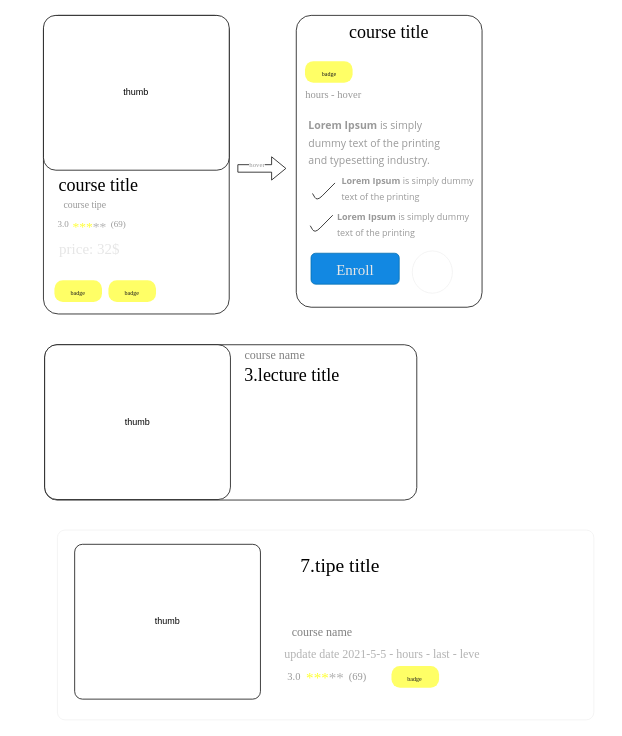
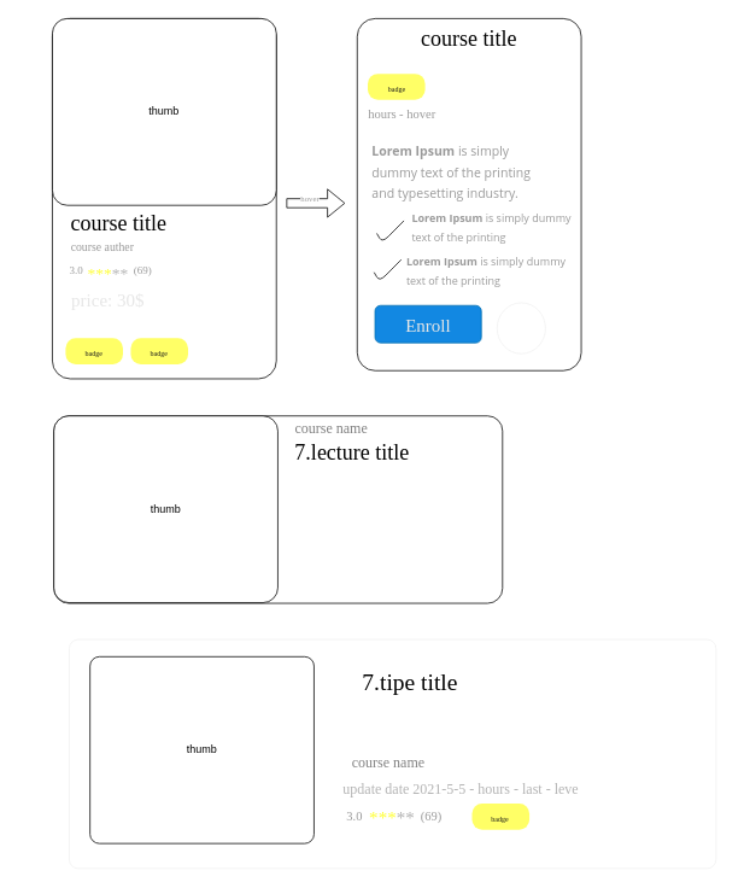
  <mxCell id="0" />
  <mxCell id="1" parent="0" />
  <mxCell id="2" value="" style="rounded=1;whiteSpace=wrap;html=1;arcSize=8;" parent="1" vertex="1"><mxGeometry x="57.38" y="20" width="247.62" height="398" as="geometry" /></mxCell>
  <mxCell id="3" value="thumb" style="rounded=1;whiteSpace=wrap;html=1;arcSize=8;" parent="1" vertex="1"><mxGeometry x="57.381" y="20" width="247.619" height="206.35" as="geometry" /></mxCell>
  <mxCell id="4" value="course title" style="text;html=1;strokeColor=none;fillColor=none;align=center;verticalAlign=middle;whiteSpace=wrap;rounded=0;fontFamily=Tahoma;spacing=2;fontSize=24;" parent="1" vertex="1"><mxGeometry x="38.001" y="226.355" width="185.714" height="41.27" as="geometry" /></mxCell>
- <mxCell id="5" value="&lt;font style=&quot;font-size: 13px&quot;&gt;course tipe&lt;/font&gt;" style="text;html=1;strokeColor=none;fillColor=none;align=center;verticalAlign=middle;whiteSpace=wrap;rounded=0;fontFamily=Tahoma;spacing=2;fontSize=13;fontColor=#999999;" parent="1" vertex="1"><mxGeometry x="20" y="250.995" width="185.714" height="41.27" as="geometry" /></mxCell>
- <mxCell id="6" value="&lt;font color=&quot;#e6e6e6&quot; style=&quot;font-size: 20px;&quot;&gt;price: 32$&lt;/font&gt;" style="text;html=1;strokeColor=none;fillColor=none;align=center;verticalAlign=middle;whiteSpace=wrap;rounded=0;fontFamily=Tahoma;fontSize=20;fontColor=#FFFF33;" parent="1" vertex="1"><mxGeometry x="60.191" y="310.001" width="117.619" height="41.27" as="geometry" /></mxCell>
+ <mxCell id="5" value="&lt;font style=&quot;font-size: 13px&quot;&gt;course auther&lt;/font&gt;" style="text;html=1;strokeColor=none;fillColor=none;align=center;verticalAlign=middle;whiteSpace=wrap;rounded=0;fontFamily=Tahoma;spacing=2;fontSize=13;fontColor=#999999;" parent="1" vertex="1"><mxGeometry x="20" y="250.995" width="185.714" height="41.27" as="geometry" /></mxCell>
+ <mxCell id="6" value="&lt;font color=&quot;#e6e6e6&quot; style=&quot;font-size: 20px;&quot;&gt;price: 30$&lt;/font&gt;" style="text;html=1;strokeColor=none;fillColor=none;align=center;verticalAlign=middle;whiteSpace=wrap;rounded=0;fontFamily=Tahoma;fontSize=20;fontColor=#FFFF33;" parent="1" vertex="1"><mxGeometry x="60.191" y="310.001" width="117.619" height="41.27" as="geometry" /></mxCell>
  <mxCell id="7" value="&lt;div&gt;&lt;span style=&quot;line-height: 0%&quot;&gt;&lt;font color=&quot;#1a1a1a&quot; style=&quot;font-size: 8px&quot;&gt;badge&lt;/font&gt;&lt;/span&gt;&lt;/div&gt;" style="rounded=1;whiteSpace=wrap;html=1;fontFamily=Tahoma;fontSize=16;fontColor=#FFFF33;strokeColor=none;arcSize=39;align=center;fillColor=#FFFF66;" parent="1" vertex="1"><mxGeometry x="72" y="373" width="63.43" height="28.89" as="geometry" /></mxCell>
  <mxCell id="8" value="" style="group" parent="1" vertex="1" connectable="0"><mxGeometry x="32" y="284" width="174" height="33.27" as="geometry" /></mxCell>
  <mxCell id="9" value="&lt;font style=&quot;font-size: 18px&quot;&gt;***&lt;font color=&quot;#b3b3b3&quot; style=&quot;font-size: 18px&quot;&gt;**&lt;/font&gt;&lt;/font&gt;" style="text;html=1;strokeColor=none;fillColor=none;align=center;verticalAlign=middle;whiteSpace=wrap;rounded=0;fontFamily=Tahoma;spacing=2;fontSize=16;fontColor=#FFFF33;" parent="8" vertex="1"><mxGeometry x="53" y="12" width="68" height="12.49" as="geometry" /></mxCell>
  <mxCell id="10" value="&lt;font color=&quot;#999999&quot; style=&quot;font-size: 12px;&quot;&gt;&lt;font style=&quot;font-size: 12px;&quot;&gt;3.0&lt;/font&gt;&amp;nbsp;&lt;/font&gt;" style="text;html=1;strokeColor=none;fillColor=none;align=center;verticalAlign=middle;whiteSpace=wrap;rounded=0;fontFamily=Tahoma;spacing=2;fontSize=12;fontColor=#FFFF33;" parent="8" vertex="1"><mxGeometry x="33.997" y="6.659" width="38.667" height="14.972" as="geometry" /></mxCell>
  <mxCell id="11" value="&lt;font color=&quot;#999999&quot; style=&quot;font-size: 12px;&quot;&gt;&lt;span style=&quot;font-size: 12px;&quot;&gt;(69)&lt;/span&gt;&lt;/font&gt;" style="text;html=1;strokeColor=none;fillColor=none;align=center;verticalAlign=middle;whiteSpace=wrap;rounded=0;fontFamily=Tahoma;spacing=2;fontSize=12;fontColor=#FFFF33;" parent="8" vertex="1"><mxGeometry x="106.004" y="6.659" width="38.667" height="14.972" as="geometry" /></mxCell>
  <mxCell id="12" value="&lt;span style=&quot;color: rgb(26 , 26 , 26) ; font-size: 8px&quot;&gt;badge&lt;/span&gt;" style="rounded=1;whiteSpace=wrap;html=1;fontFamily=Tahoma;fontSize=16;fontColor=#FFFF33;strokeColor=none;arcSize=39;align=center;fillColor=#FFFF66;" parent="1" vertex="1"><mxGeometry x="144" y="373" width="63.43" height="28.89" as="geometry" /></mxCell>
  <mxCell id="13" value="" style="group" parent="1" vertex="1" connectable="0"><mxGeometry x="59" y="452.001" width="496" height="213.999" as="geometry" /></mxCell>
  <mxCell id="14" value="" style="rounded=1;whiteSpace=wrap;html=1;arcSize=8;" parent="13" vertex="1"><mxGeometry y="6.999" width="496" height="207" as="geometry" /></mxCell>
  <mxCell id="15" value="thumb" style="rounded=1;whiteSpace=wrap;html=1;arcSize=8;" parent="13" vertex="1"><mxGeometry x="0.001" y="6.999" width="247.619" height="206.35" as="geometry" /></mxCell>
- <mxCell id="16" value="3.lecture title" style="text;html=1;strokeColor=none;fillColor=none;align=center;verticalAlign=middle;whiteSpace=wrap;rounded=0;fontFamily=Tahoma;spacing=2;fontSize=24;" parent="13" vertex="1"><mxGeometry x="237.001" y="26.994" width="185.714" height="41.27" as="geometry" /></mxCell>
+ <mxCell id="16" value="7.lecture title" style="text;html=1;strokeColor=none;fillColor=none;align=center;verticalAlign=middle;whiteSpace=wrap;rounded=0;fontFamily=Tahoma;spacing=2;fontSize=24;" parent="13" vertex="1"><mxGeometry x="237.001" y="26.994" width="185.714" height="41.27" as="geometry" /></mxCell>
  <mxCell id="17" value="&lt;font style=&quot;font-size: 16px&quot;&gt;course name&lt;/font&gt;" style="text;html=1;strokeColor=none;fillColor=none;align=center;verticalAlign=middle;whiteSpace=wrap;rounded=0;fontFamily=Tahoma;fontSize=16;fontColor=#808080;" parent="13" vertex="1"><mxGeometry x="247.621" width="117.619" height="41.27" as="geometry" /></mxCell>
  <mxCell id="18" value="" style="rounded=1;whiteSpace=wrap;html=1;arcSize=8;" parent="1" vertex="1"><mxGeometry x="394.38" y="20" width="247.62" height="389" as="geometry" /></mxCell>
  <mxCell id="19" value="course title" style="text;html=1;strokeColor=none;fillColor=none;align=center;verticalAlign=middle;whiteSpace=wrap;rounded=0;fontFamily=Tahoma;spacing=2;fontSize=24;" parent="1" vertex="1"><mxGeometry x="425.331" y="22.005" width="185.714" height="41.27" as="geometry" /></mxCell>
  <mxCell id="20" value="&lt;font color=&quot;#e6e6e6&quot; style=&quot;font-size: 20px&quot;&gt;Enroll&lt;/font&gt;" style="text;html=1;align=center;verticalAlign=middle;whiteSpace=wrap;rounded=1;fontFamily=Tahoma;fontSize=20;fontColor=#ffffff;strokeColor=#006EAF;fillColor=#1288E2;" parent="1" vertex="1"><mxGeometry x="414.001" y="337.001" width="117.619" height="41.27" as="geometry" /></mxCell>
  <mxCell id="21" value="&lt;div&gt;&lt;span style=&quot;line-height: 0%&quot;&gt;&lt;font color=&quot;#1a1a1a&quot; style=&quot;font-size: 8px&quot;&gt;badge&lt;/font&gt;&lt;/span&gt;&lt;/div&gt;" style="rounded=1;html=1;fontFamily=Tahoma;fontSize=16;fontColor=#FFFF33;strokeColor=none;arcSize=39;align=center;fillColor=#FFFF66;verticalAlign=middle;labelPosition=center;verticalLabelPosition=middle;" parent="1" vertex="1"><mxGeometry x="406" y="81" width="63.43" height="28.89" as="geometry" /></mxCell>
  <mxCell id="22" value="&lt;font color=&quot;#999999&quot; style=&quot;font-size: 14px;&quot;&gt;&lt;span style=&quot;font-size: 14px;&quot;&gt;hours - hover&lt;/span&gt;&lt;/font&gt;" style="text;html=1;strokeColor=none;fillColor=none;align=center;verticalAlign=middle;whiteSpace=wrap;rounded=0;fontFamily=Tahoma;spacing=2;fontSize=14;fontColor=#FFFF33;" parent="1" vertex="1"><mxGeometry x="367.28" y="113" width="154" height="25" as="geometry" /></mxCell>
  <mxCell id="23" value="&lt;span style=&quot;line-height: 160%&quot;&gt;&lt;strong style=&quot;margin: 0px; padding: 0px; font-family: &amp;quot;open sans&amp;quot;, arial, sans-serif;&quot;&gt;Lorem Ipsum&lt;/strong&gt;&lt;span style=&quot;font-family: &amp;quot;open sans&amp;quot;, arial, sans-serif;&quot;&gt;&amp;nbsp;is simply dummy text of the printing and typesetting industry.&amp;nbsp;&amp;nbsp;&lt;/span&gt;&lt;/span&gt;" style="text;html=1;strokeColor=none;fillColor=none;align=left;verticalAlign=middle;whiteSpace=wrap;rounded=0;fontFamily=Tahoma;fontSize=14;labelBackgroundColor=none;fontColor=#999999;" parent="1" vertex="1"><mxGeometry x="409" y="150" width="199.57" height="81" as="geometry" /></mxCell>
  <mxCell id="24" value="&lt;span style=&quot;line-height: 160%; font-size: 12px;&quot;&gt;&lt;strong style=&quot;margin: 0px; padding: 0px; font-family: &amp;quot;open sans&amp;quot;, arial, sans-serif; font-size: 12px;&quot;&gt;Lorem Ipsum&lt;/strong&gt;&lt;span style=&quot;font-family: &amp;quot;open sans&amp;quot;, arial, sans-serif; font-size: 12px;&quot;&gt;&amp;nbsp;is simply dummy text of the printing&amp;nbsp;&lt;/span&gt;&lt;/span&gt;" style="text;html=1;strokeColor=none;fillColor=none;align=left;verticalAlign=middle;whiteSpace=wrap;rounded=0;fontFamily=Tahoma;fontSize=12;labelBackgroundColor=none;fontColor=#999999;" parent="1" vertex="1"><mxGeometry x="453.21" y="231" width="199.57" height="39" as="geometry" /></mxCell>
  <mxCell id="25" value="" style="endArrow=none;html=1;fontFamily=Tahoma;fontSize=14;fontColor=#999999;fontStyle=1" parent="1" edge="1"><mxGeometry width="50" height="50" relative="1" as="geometry"><mxPoint x="416" y="257.35" as="sourcePoint" /><mxPoint x="446" y="243.35" as="targetPoint" /><Array as="points"><mxPoint x="422" y="267.62" /></Array></mxGeometry></mxCell>
  <mxCell id="26" value="&lt;span style=&quot;line-height: 160%; font-size: 12px;&quot;&gt;&lt;strong style=&quot;margin: 0px; padding: 0px; font-family: &amp;quot;open sans&amp;quot;, arial, sans-serif; font-size: 12px;&quot;&gt;Lorem Ipsum&lt;/strong&gt;&lt;span style=&quot;font-family: &amp;quot;open sans&amp;quot;, arial, sans-serif; font-size: 12px;&quot;&gt;&amp;nbsp;is simply dummy text of the printing&amp;nbsp;&lt;/span&gt;&lt;/span&gt;" style="text;html=1;strokeColor=none;fillColor=none;align=left;verticalAlign=middle;whiteSpace=wrap;rounded=0;fontFamily=Tahoma;fontSize=12;labelBackgroundColor=none;fontColor=#999999;" parent="1" vertex="1"><mxGeometry x="447" y="280.4" width="199.57" height="36.87" as="geometry" /></mxCell>
  <mxCell id="27" value="" style="endArrow=none;html=1;fontFamily=Tahoma;fontSize=14;fontColor=#999999;fontStyle=1" parent="1" edge="1"><mxGeometry width="50" height="50" relative="1" as="geometry"><mxPoint x="413" y="300.35" as="sourcePoint" /><mxPoint x="443" y="286.35" as="targetPoint" /><Array as="points"><mxPoint x="419" y="310.62" /></Array></mxGeometry></mxCell>
  <mxCell id="28" value="" style="ellipse;whiteSpace=wrap;html=1;rounded=1;labelBackgroundColor=none;strokeColor=#f0f0f0;fontFamily=Tahoma;fontSize=10;fontColor=#999999;align=left;fillColor=none;" parent="1" vertex="1"><mxGeometry x="549" y="334" width="53.46" height="56.27" as="geometry" /></mxCell>
  <mxCell id="29" value="" style="shape=flexArrow;endArrow=classic;html=1;fontFamily=Tahoma;fontSize=9;fontColor=#999999;" parent="1" edge="1"><mxGeometry width="50" height="50" relative="1" as="geometry"><mxPoint x="316" y="224" as="sourcePoint" /><mxPoint x="381" y="224" as="targetPoint" /></mxGeometry></mxCell>
  <mxCell id="30" value="hover" style="edgeLabel;html=1;align=center;verticalAlign=middle;resizable=0;points=[];fontSize=9;fontFamily=Tahoma;fontColor=#999999;" parent="29" vertex="1" connectable="0"><mxGeometry x="0.027" y="4" relative="1" as="geometry"><mxPoint x="-7.33" y="-1" as="offset" /></mxGeometry></mxCell>
  <mxCell id="31" value="" style="rounded=1;whiteSpace=wrap;html=1;labelBackgroundColor=none;strokeColor=#f0f0f0;fillColor=none;fontFamily=Tahoma;fontSize=9;fontColor=#999999;align=left;arcSize=4;" parent="1" vertex="1"><mxGeometry x="76" y="706" width="715" height="253" as="geometry" /></mxCell>
  <mxCell id="32" value="thumb" style="rounded=1;whiteSpace=wrap;html=1;arcSize=5;" parent="1" vertex="1"><mxGeometry x="99.001" y="725" width="247.619" height="206.35" as="geometry" /></mxCell>
  <mxCell id="33" value="7.tipe title" style="text;html=1;strokeColor=none;fillColor=none;align=center;verticalAlign=middle;whiteSpace=wrap;rounded=0;fontFamily=Tahoma;spacing=2;fontSize=26;" parent="1" vertex="1"><mxGeometry x="341" y="733" width="224" height="41.27" as="geometry" /></mxCell>
  <mxCell id="34" value="&lt;font style=&quot;font-size: 16px&quot;&gt;course name&lt;/font&gt;" style="text;html=1;strokeColor=none;fillColor=none;align=center;verticalAlign=middle;whiteSpace=wrap;rounded=0;fontFamily=Tahoma;fontSize=16;fontColor=#808080;" parent="1" vertex="1"><mxGeometry x="370.001" y="821.001" width="117.619" height="41.27" as="geometry" /></mxCell>
  <mxCell id="35" value="&lt;font&gt;&lt;font color=&quot;#b3b3b3&quot; style=&quot;font-size: 16px&quot;&gt;update date 2021-5-5 - hours - last - leve&lt;/font&gt;&lt;/font&gt;" style="text;html=1;strokeColor=none;fillColor=none;align=left;verticalAlign=middle;whiteSpace=wrap;rounded=0;fontFamily=Tahoma;spacing=2;fontSize=14;fontColor=#FFFF33;" parent="1" vertex="1"><mxGeometry x="377" y="860" width="430" height="22" as="geometry" /></mxCell>
  <mxCell id="36" value="&lt;div&gt;&lt;span style=&quot;line-height: 0%&quot;&gt;&lt;font color=&quot;#1a1a1a&quot; style=&quot;font-size: 8px&quot;&gt;badge&lt;/font&gt;&lt;/span&gt;&lt;/div&gt;" style="rounded=1;whiteSpace=wrap;html=1;fontFamily=Tahoma;fontSize=16;fontColor=#FFFF33;strokeColor=none;arcSize=39;align=center;fillColor=#FFFF66;" parent="1" vertex="1"><mxGeometry x="521.28" y="887.14" width="63.43" height="28.89" as="geometry" /></mxCell>
  <mxCell id="37" value="" style="group" parent="1" vertex="1" connectable="0"><mxGeometry x="373.997" y="894.099" width="121.833" height="14.971" as="geometry" /></mxCell>
  <mxCell id="38" value="&lt;font color=&quot;#999999&quot; style=&quot;font-size: 14px&quot;&gt;&lt;font style=&quot;font-size: 14px&quot;&gt;3.0&lt;/font&gt;&amp;nbsp;&lt;/font&gt;" style="text;html=1;strokeColor=none;fillColor=none;align=center;verticalAlign=middle;whiteSpace=wrap;rounded=0;fontFamily=Tahoma;spacing=2;fontSize=12;fontColor=#FFFF33;" parent="37" vertex="1"><mxGeometry width="38.667" height="14.972" as="geometry" /></mxCell>
  <mxCell id="39" value="&lt;font style=&quot;font-size: 20px&quot;&gt;***&lt;font color=&quot;#b3b3b3&quot; style=&quot;font-size: 20px&quot;&gt;**&lt;/font&gt;&lt;/font&gt;" style="text;html=1;strokeColor=none;fillColor=none;align=center;verticalAlign=middle;whiteSpace=wrap;rounded=0;fontFamily=Tahoma;spacing=2;fontSize=16;fontColor=#FFFF33;" parent="37" vertex="1"><mxGeometry x="25.003" y="2.481" width="68" height="12.49" as="geometry" /></mxCell>
  <mxCell id="40" value="&lt;font color=&quot;#999999&quot; style=&quot;font-size: 14px&quot;&gt;(69)&lt;/font&gt;" style="text;html=1;strokeColor=none;fillColor=none;align=center;verticalAlign=middle;whiteSpace=wrap;rounded=0;fontFamily=Tahoma;spacing=2;fontSize=12;fontColor=#FFFF33;" parent="37" vertex="1"><mxGeometry x="83.167" width="38.667" height="14.972" as="geometry" /></mxCell>
